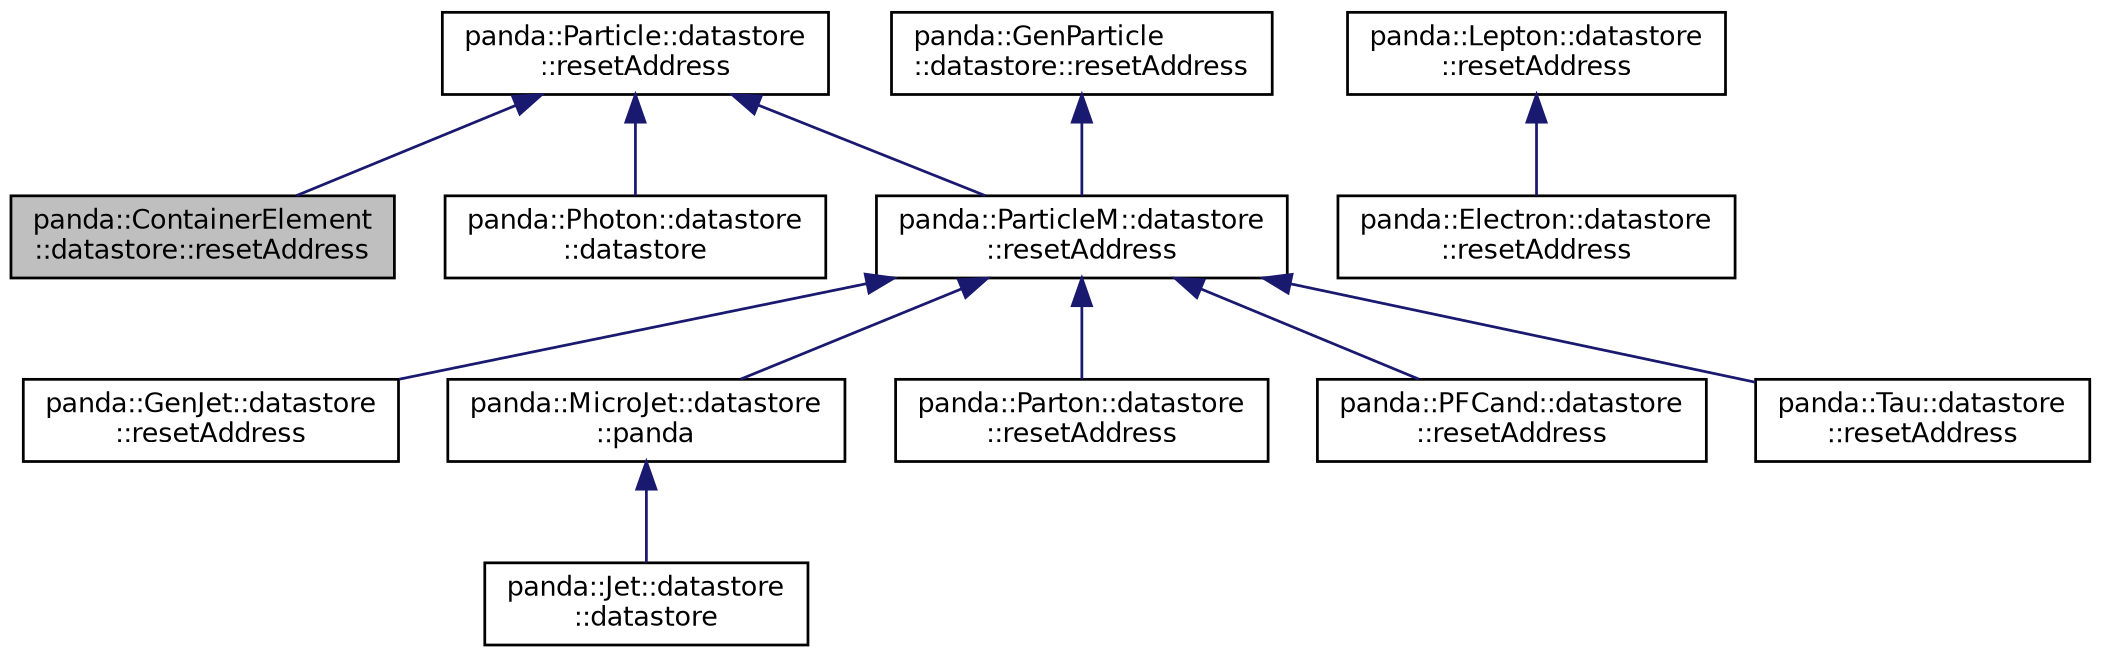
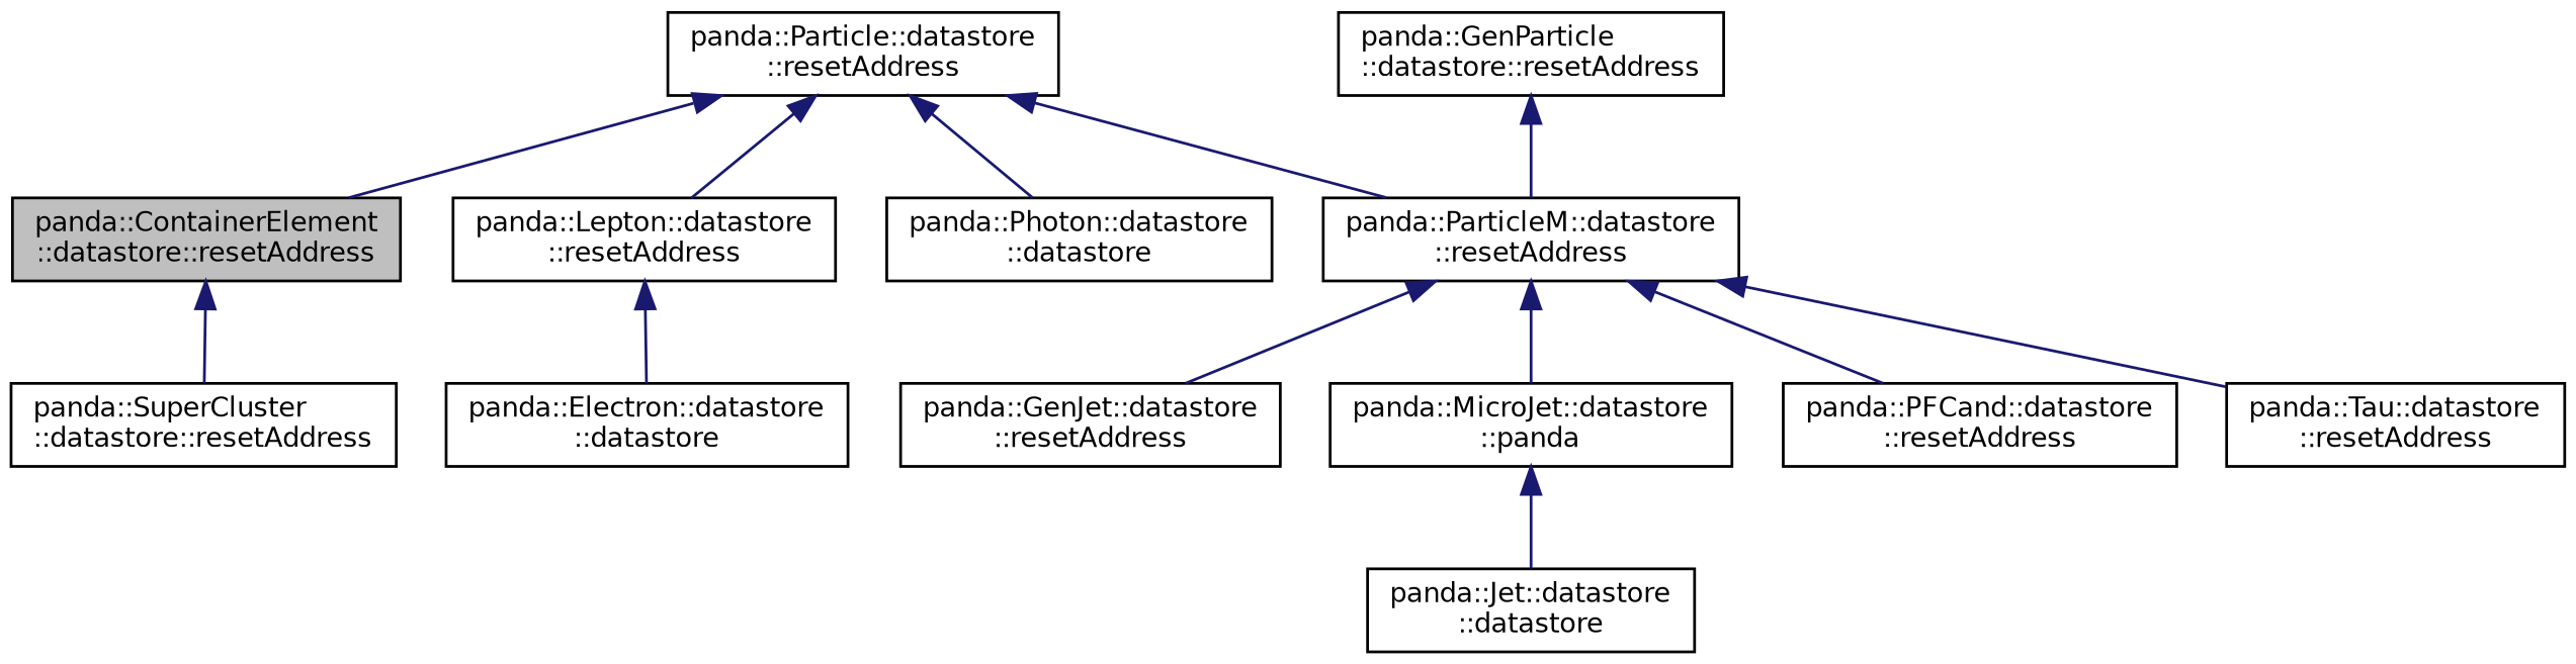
  digraph {
    rankdir=TB
    node [color=black fillcolor=white fontname=Helvetica fontsize=10 shape=record style=filled]
    edge [color=midnightblue dir=back fontname=Helvetica fontsize=10 labelfontname=Helvetica labelfontsize=10 style=solid]
    n1 [fillcolor=grey75 fontcolor=black height=0.2 label="panda::ContainerElement\l::datastore::resetAddress" width=0.4]
+   n2 [height=0.2 label="panda::SuperCluster\l::datastore::resetAddress" width=0.4]
    n3 [height=0.2 label="panda::Particle::datastore\l::resetAddress" width=0.4]
    n4 [height=0.2 label="panda::Lepton::datastore\l::resetAddress" width=0.4]
    n5 [height=0.2 label="panda::ParticleM::datastore\l::resetAddress" width=0.4]
    n6 [height=0.2 label="panda::Photon::datastore\l::datastore" width=0.4]
-   n7 [height=0.2 label="panda::Electron::datastore\l::resetAddress" width=0.4]
+   n7 [height=0.2 label="panda::Electron::datastore\l::datastore" width=0.4]
    n8 [height=0.2 label="panda::GenJet::datastore\l::resetAddress" width=0.4]
    n9 [height=0.2 label="panda::MicroJet::datastore\l::panda" width=0.4]
-   n10 [height=0.2 label="panda::Parton::datastore\l::resetAddress" width=0.4]
    n11 [height=0.2 label="panda::PFCand::datastore\l::resetAddress" width=0.4]
    n12 [height=0.2 label="panda::Tau::datastore\l::resetAddress" width=0.4]
    n13 [height=0.2 label="panda::GenParticle\l::datastore::resetAddress" width=0.4]
    n14 [height=0.2 label="panda::Jet::datastore\l::datastore" width=0.4]
+   n1 -> n2
    n3 -> n1
+   n3 -> n4
    n3 -> n5
    n3 -> n6
    n4 -> n7
    n5 -> n8
    n5 -> n9
-   n5 -> n10
    n5 -> n11
    n5 -> n12
    n9 -> n14
    n13 -> n5
  }
